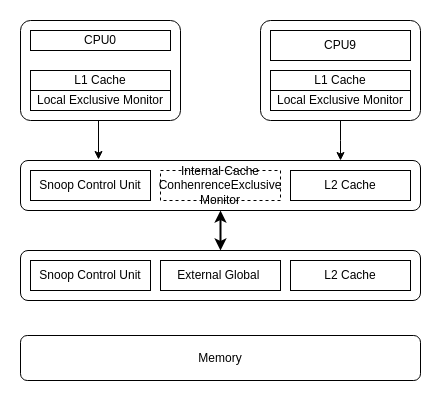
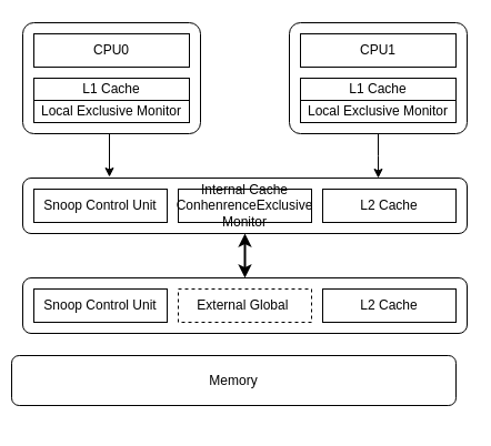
  <mxCell id="0" />
  <mxCell id="1" parent="0" />
  <mxCell id="2" value="" style="rounded=1;whiteSpace=wrap;html=1;absoluteArcSize=1;" vertex="1" parent="1"><mxGeometry x="20" y="20" width="160" height="100" as="geometry" /></mxCell>
- <mxCell id="3" value="CPU0" style="rounded=0;whiteSpace=wrap;html=1;" vertex="1" parent="1"><mxGeometry x="30" y="30" width="140" height="20" as="geometry" /></mxCell>
+ <mxCell id="3" value="CPU0" style="rounded=0;whiteSpace=wrap;html=1;" vertex="1" parent="1"><mxGeometry x="30" y="30" width="140" height="30" as="geometry" /></mxCell>
  <mxCell id="4" style="edgeStyle=orthogonalEdgeStyle;rounded=0;orthogonalLoop=1;jettySize=auto;html=1;exitX=0.5;exitY=1;exitDx=0;exitDy=0;" edge="1" parent="1" source="3" target="3"><mxGeometry relative="1" as="geometry" /></mxCell>
  <mxCell id="5" value="L1 Cache" style="rounded=0;whiteSpace=wrap;html=1;" vertex="1" parent="1"><mxGeometry x="30" y="70" width="140" height="20" as="geometry" /></mxCell>
  <mxCell id="6" value="Local Exclusive Monitor" style="rounded=0;whiteSpace=wrap;html=1;" vertex="1" parent="1"><mxGeometry x="30" y="90" width="140" height="20" as="geometry" /></mxCell>
  <mxCell id="7" value="" style="rounded=1;whiteSpace=wrap;html=1;absoluteArcSize=1;" vertex="1" parent="1"><mxGeometry x="260" y="20" width="160" height="100" as="geometry" /></mxCell>
- <mxCell id="8" value="CPU9" style="rounded=0;whiteSpace=wrap;html=1;" vertex="1" parent="1"><mxGeometry x="270" y="30" width="140" height="30" as="geometry" /></mxCell>
+ <mxCell id="8" value="CPU1" style="rounded=0;whiteSpace=wrap;html=1;" vertex="1" parent="1"><mxGeometry x="270" y="30" width="140" height="30" as="geometry" /></mxCell>
  <mxCell id="9" style="edgeStyle=orthogonalEdgeStyle;rounded=0;orthogonalLoop=1;jettySize=auto;html=1;exitX=0.5;exitY=1;exitDx=0;exitDy=0;" edge="1" parent="1" source="8" target="8"><mxGeometry relative="1" as="geometry" /></mxCell>
  <mxCell id="10" value="L1 Cache" style="rounded=0;whiteSpace=wrap;html=1;" vertex="1" parent="1"><mxGeometry x="270" y="70" width="140" height="20" as="geometry" /></mxCell>
  <mxCell id="11" value="Local Exclusive Monitor" style="rounded=0;whiteSpace=wrap;html=1;" vertex="1" parent="1"><mxGeometry x="270" y="90" width="140" height="20" as="geometry" /></mxCell>
  <mxCell id="12" style="edgeStyle=orthogonalEdgeStyle;rounded=0;orthogonalLoop=1;jettySize=auto;html=1;exitX=0.5;exitY=1;exitDx=0;exitDy=0;entryX=0.5;entryY=0;entryDx=0;entryDy=0;startArrow=classic;startFill=1;strokeWidth=2;" edge="1" parent="1" source="13" target="19"><mxGeometry relative="1" as="geometry" /></mxCell>
  <mxCell id="13" value="" style="rounded=1;whiteSpace=wrap;html=1;" vertex="1" parent="1"><mxGeometry x="20" y="160" width="400" height="50" as="geometry" /></mxCell>
  <mxCell id="14" value="Snoop Control Unit" style="rounded=0;whiteSpace=wrap;html=1;" vertex="1" parent="1"><mxGeometry x="30" y="170" width="120" height="30" as="geometry" /></mxCell>
- <mxCell id="15" value="Internal Cache ConhenrenceExclusive Monitor" style="rounded=0;whiteSpace=wrap;html=1;dashed=1;" vertex="1" parent="1"><mxGeometry x="160" y="170" width="120" height="30" as="geometry" /></mxCell>
+ <mxCell id="15" value="Internal Cache ConhenrenceExclusive Monitor" style="rounded=0;whiteSpace=wrap;html=1;" vertex="1" parent="1"><mxGeometry x="160" y="170" width="120" height="30" as="geometry" /></mxCell>
  <mxCell id="16" value="L2 Cache" style="rounded=0;whiteSpace=wrap;html=1;" vertex="1" parent="1"><mxGeometry x="290" y="170" width="120" height="30" as="geometry" /></mxCell>
  <mxCell id="17" style="edgeStyle=orthogonalEdgeStyle;rounded=0;orthogonalLoop=1;jettySize=auto;html=1;exitX=0.5;exitY=1;exitDx=0;exitDy=0;entryX=0.195;entryY=-0.02;entryDx=0;entryDy=0;entryPerimeter=0;" edge="1" parent="1" source="2" target="13"><mxGeometry relative="1" as="geometry" /></mxCell>
  <mxCell id="18" style="edgeStyle=orthogonalEdgeStyle;rounded=0;orthogonalLoop=1;jettySize=auto;html=1;exitX=0.5;exitY=1;exitDx=0;exitDy=0;" edge="1" parent="1" source="7"><mxGeometry relative="1" as="geometry"><mxPoint x="340" y="160" as="targetPoint" /></mxGeometry></mxCell>
  <mxCell id="19" value="" style="rounded=1;whiteSpace=wrap;html=1;" vertex="1" parent="1"><mxGeometry x="20" y="250" width="400" height="50" as="geometry" /></mxCell>
  <mxCell id="20" value="Snoop Control Unit" style="rounded=0;whiteSpace=wrap;html=1;" vertex="1" parent="1"><mxGeometry x="30" y="260" width="120" height="30" as="geometry" /></mxCell>
- <mxCell id="21" value="External Global&amp;nbsp;" style="rounded=0;whiteSpace=wrap;html=1;" vertex="1" parent="1"><mxGeometry x="160" y="260" width="120" height="30" as="geometry" /></mxCell>
+ <mxCell id="21" value="External Global&amp;nbsp;" style="rounded=0;whiteSpace=wrap;html=1;dashed=1;" vertex="1" parent="1"><mxGeometry x="160" y="260" width="120" height="30" as="geometry" /></mxCell>
  <mxCell id="22" value="L2 Cache" style="rounded=0;whiteSpace=wrap;html=1;" vertex="1" parent="1"><mxGeometry x="290" y="260" width="120" height="30" as="geometry" /></mxCell>
- <mxCell id="23" value="Memory" style="rounded=1;whiteSpace=wrap;html=1;" vertex="1" parent="1"><mxGeometry x="20" y="335" width="400" height="45" as="geometry" /></mxCell>
+ <mxCell id="23" value="Memory" style="rounded=1;whiteSpace=wrap;html=1;" vertex="1" parent="1"><mxGeometry x="10" y="320" width="400" height="45" as="geometry" /></mxCell>
